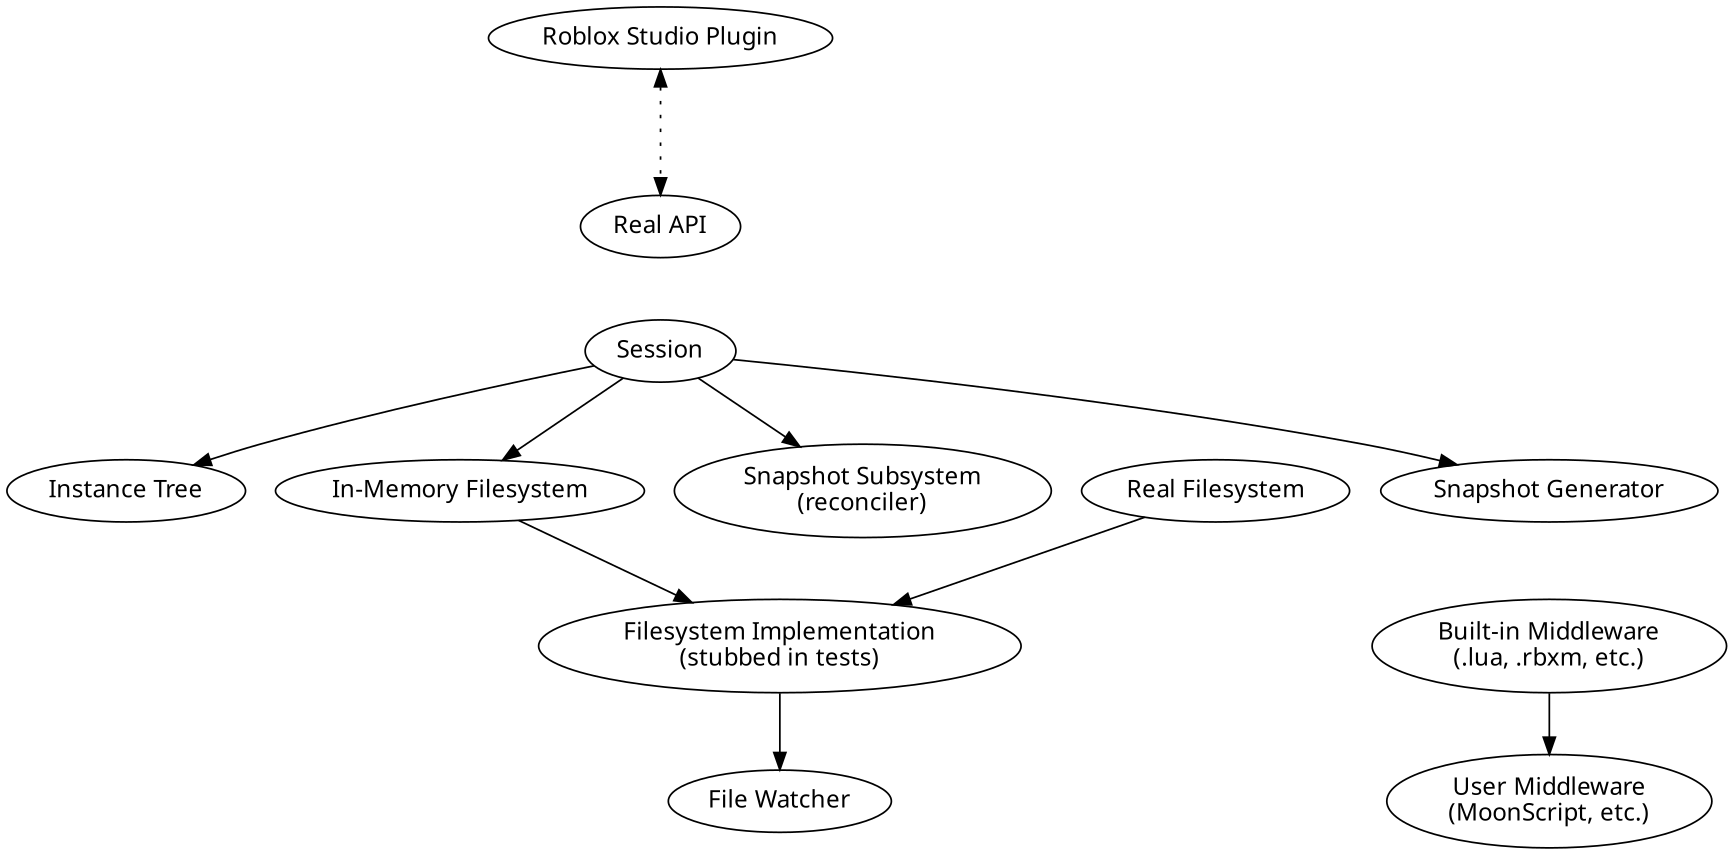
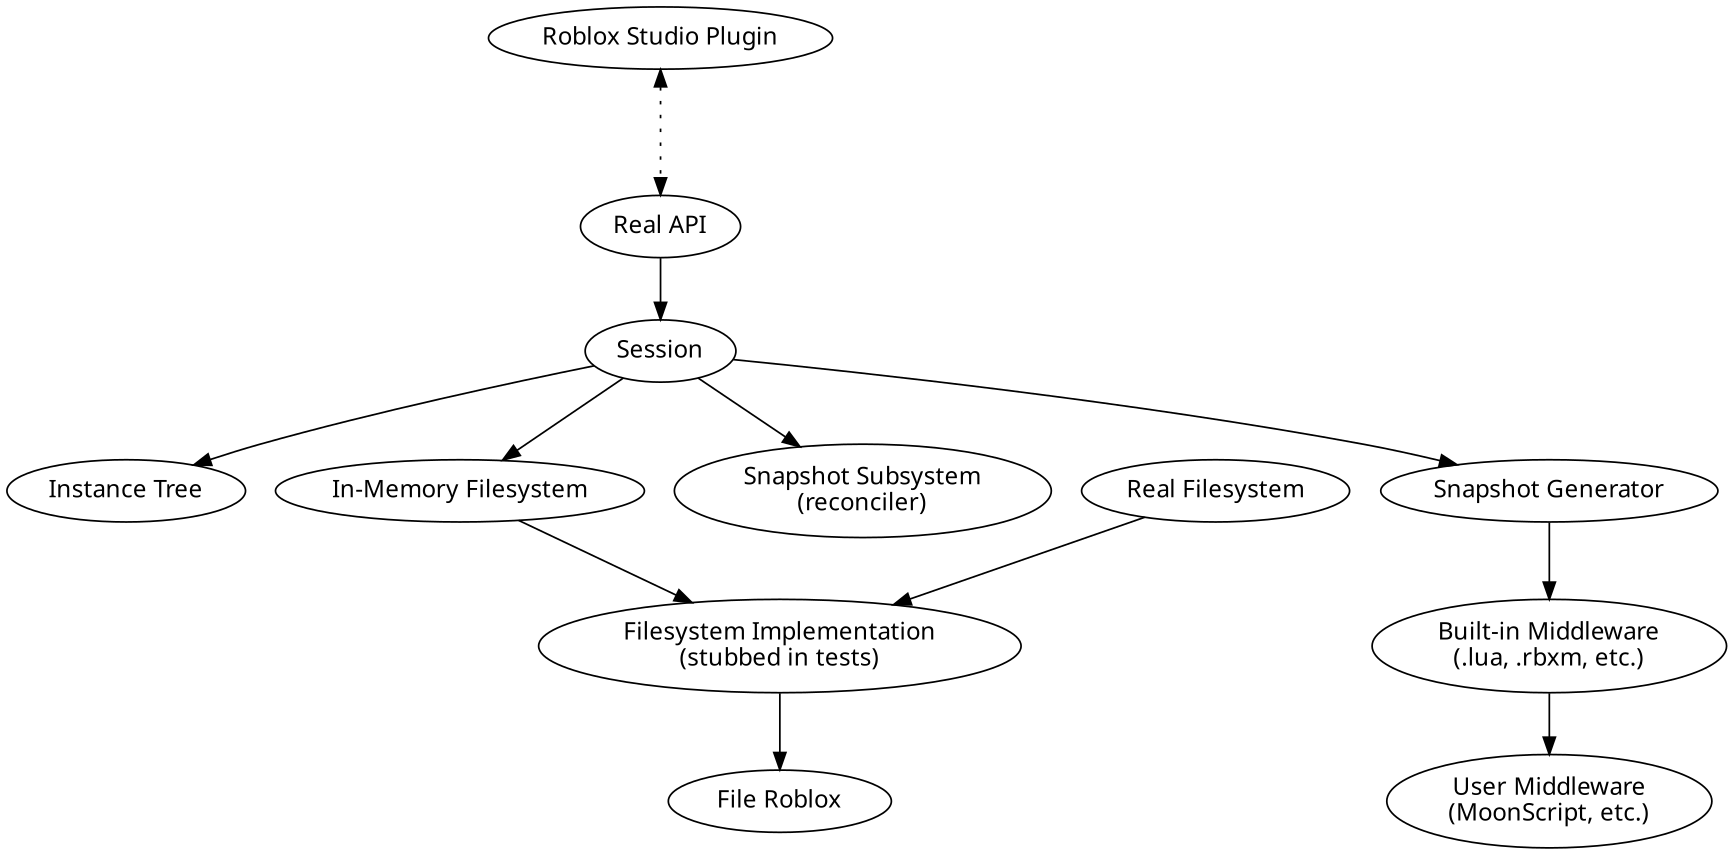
  digraph {
    concentrate=true
    node [fontname="sans-serif"]
    n1 [label="Roblox Studio Plugin"]
    n2 [label="Real API"]
    n3 [label=Session]
    n4 [label="Instance Tree"]
    n5 [label="In-Memory Filesystem"]
    n6 [label="Snapshot Subsystem\n(reconciler)"]
    n7 [label="Snapshot Generator"]
    n8 [label="Filesystem Implementation\n(stubbed in tests)"]
    n9 [label="Built-in Middleware\n(.lua, .rbxm, etc.)"]
-   n10 [label="File Watcher"]
+   n10 [label="File Roblox"]
    n11 [label="Real Filesystem"]
    n12 [label="User Middleware\n(MoonScript, etc.)"]
    n1 -> n2 [dir=both minlen=2 style=dotted]
+   n2 -> n3
    n3 -> n4
    n3 -> n5
    n3 -> n6
    n3 -> n7
    n5 -> n8
+   n7 -> n9
    n8 -> n10
    n9 -> n12
    n11 -> n8
  }
